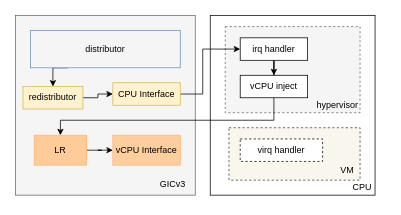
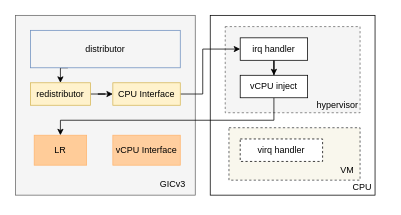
  <mxCell id="0" />
  <mxCell id="1" parent="0" />
  <mxCell id="2" value="" style="rounded=0;whiteSpace=wrap;html=1;" vertex="1" parent="1"><mxGeometry x="280" y="20" width="220" height="240" as="geometry" /></mxCell>
  <mxCell id="3" value="" style="rounded=0;whiteSpace=wrap;html=1;fillColor=#f5f5f5;fontColor=#333333;strokeColor=#666666;dashed=1;" vertex="1" parent="1"><mxGeometry x="300" y="35" width="180" height="115" as="geometry" /></mxCell>
  <mxCell id="4" value="" style="whiteSpace=wrap;html=1;aspect=fixed;fillColor=#f5f5f5;fontColor=#333333;strokeColor=#666666;" vertex="1" parent="1"><mxGeometry x="20" y="20" width="240" height="240" as="geometry" /></mxCell>
  <mxCell id="5" value="GICv3" style="text;html=1;strokeColor=none;fillColor=none;align=center;verticalAlign=middle;whiteSpace=wrap;rounded=0;" vertex="1" parent="1"><mxGeometry x="200" y="230" width="60" height="30" as="geometry" /></mxCell>
  <mxCell id="6" style="edgeStyle=orthogonalEdgeStyle;rounded=0;orthogonalLoop=1;jettySize=auto;html=1;exitX=0.25;exitY=1;exitDx=0;exitDy=0;entryX=0.5;entryY=0;entryDx=0;entryDy=0;" edge="1" parent="1" source="7" target="9"><mxGeometry relative="1" as="geometry" /></mxCell>
  <mxCell id="7" value="distributor" style="rounded=0;whiteSpace=wrap;html=1;fillColor=#f5f5f5;strokeColor=#6c8ebf;" vertex="1" parent="1"><mxGeometry x="40" y="40" width="200" height="50" as="geometry" /></mxCell>
  <mxCell id="8" value="" style="edgeStyle=orthogonalEdgeStyle;rounded=0;orthogonalLoop=1;jettySize=auto;html=1;" edge="1" parent="1" source="9" target="12"><mxGeometry relative="1" as="geometry" /></mxCell>
- <mxCell id="9" value="redistributor" style="rounded=0;whiteSpace=wrap;html=1;fillColor=#fff2cc;strokeColor=#d6b656;" vertex="1" parent="1"><mxGeometry x="30" y="115" width="80" height="30" as="geometry" /></mxCell>
+ <mxCell id="9" value="redistributor" style="rounded=0;whiteSpace=wrap;html=1;fillColor=#fff2cc;strokeColor=#d6b656;" vertex="1" parent="1"><mxGeometry x="40" y="110" width="80" height="30" as="geometry" /></mxCell>
  <mxCell id="10" value="CPU" style="text;html=1;strokeColor=none;fillColor=none;align=center;verticalAlign=middle;whiteSpace=wrap;rounded=0;" vertex="1" parent="1"><mxGeometry x="453" y="235" width="60" height="30" as="geometry" /></mxCell>
  <mxCell id="11" style="edgeStyle=orthogonalEdgeStyle;rounded=0;orthogonalLoop=1;jettySize=auto;html=1;entryX=0;entryY=0.5;entryDx=0;entryDy=0;" edge="1" parent="1" source="12" target="15"><mxGeometry relative="1" as="geometry"><Array as="points"><mxPoint x="270" y="125" /><mxPoint x="270" y="65" /></Array></mxGeometry></mxCell>
  <mxCell id="12" value="CPU Interface" style="rounded=0;whiteSpace=wrap;html=1;fillColor=#fff2cc;strokeColor=#d6b656;" vertex="1" parent="1"><mxGeometry x="150" y="110" width="90" height="30" as="geometry" /></mxCell>
  <mxCell id="13" value="hypervisor" style="text;html=1;strokeColor=none;fillColor=none;align=center;verticalAlign=middle;whiteSpace=wrap;rounded=0;" vertex="1" parent="1"><mxGeometry x="420" y="125" width="60" height="30" as="geometry" /></mxCell>
  <mxCell id="14" value="" style="edgeStyle=orthogonalEdgeStyle;rounded=0;orthogonalLoop=1;jettySize=auto;html=1;" edge="1" parent="1" source="15" target="17"><mxGeometry relative="1" as="geometry" /></mxCell>
  <mxCell id="15" value="irq handler" style="rounded=0;whiteSpace=wrap;html=1;" vertex="1" parent="1"><mxGeometry x="320" y="50" width="90" height="30" as="geometry" /></mxCell>
  <mxCell id="16" style="edgeStyle=orthogonalEdgeStyle;rounded=0;orthogonalLoop=1;jettySize=auto;html=1;entryX=0.5;entryY=0;entryDx=0;entryDy=0;" edge="1" parent="1" source="17" target="19"><mxGeometry relative="1" as="geometry"><Array as="points"><mxPoint x="365" y="160" /><mxPoint x="80" y="160" /></Array></mxGeometry></mxCell>
  <mxCell id="17" value="vCPU inject" style="rounded=0;whiteSpace=wrap;html=1;" vertex="1" parent="1"><mxGeometry x="320" y="100" width="90" height="30" as="geometry" /></mxCell>
- <mxCell id="18" value="" style="edgeStyle=orthogonalEdgeStyle;rounded=0;orthogonalLoop=1;jettySize=auto;html=1;" edge="1" parent="1" source="19" target="21"><mxGeometry relative="1" as="geometry" /></mxCell>
  <mxCell id="19" value="LR" style="rounded=0;whiteSpace=wrap;html=1;fillColor=#ffcc99;strokeColor=#FFB570;" vertex="1" parent="1"><mxGeometry x="45" y="180" width="70" height="40" as="geometry" /></mxCell>
  <mxCell id="20" value="" style="rounded=0;whiteSpace=wrap;html=1;fillColor=#f9f7ed;strokeColor=#36393d;dashed=1;" vertex="1" parent="1"><mxGeometry x="305" y="170" width="175" height="70" as="geometry" /></mxCell>
  <mxCell id="21" value="vCPU Interface" style="rounded=0;whiteSpace=wrap;html=1;fillColor=#FFCE9F;strokeColor=#FFB570;" vertex="1" parent="1"><mxGeometry x="150" y="180" width="90" height="40" as="geometry" /></mxCell>
  <mxCell id="22" value="VM" style="text;html=1;strokeColor=none;fillColor=none;align=center;verticalAlign=middle;whiteSpace=wrap;rounded=0;" vertex="1" parent="1"><mxGeometry x="433" y="212" width="60" height="30" as="geometry" /></mxCell>
  <mxCell id="23" value="virq handler" style="rounded=0;whiteSpace=wrap;html=1;dashed=1;" vertex="1" parent="1"><mxGeometry x="320" y="185" width="110" height="30" as="geometry" /></mxCell>
